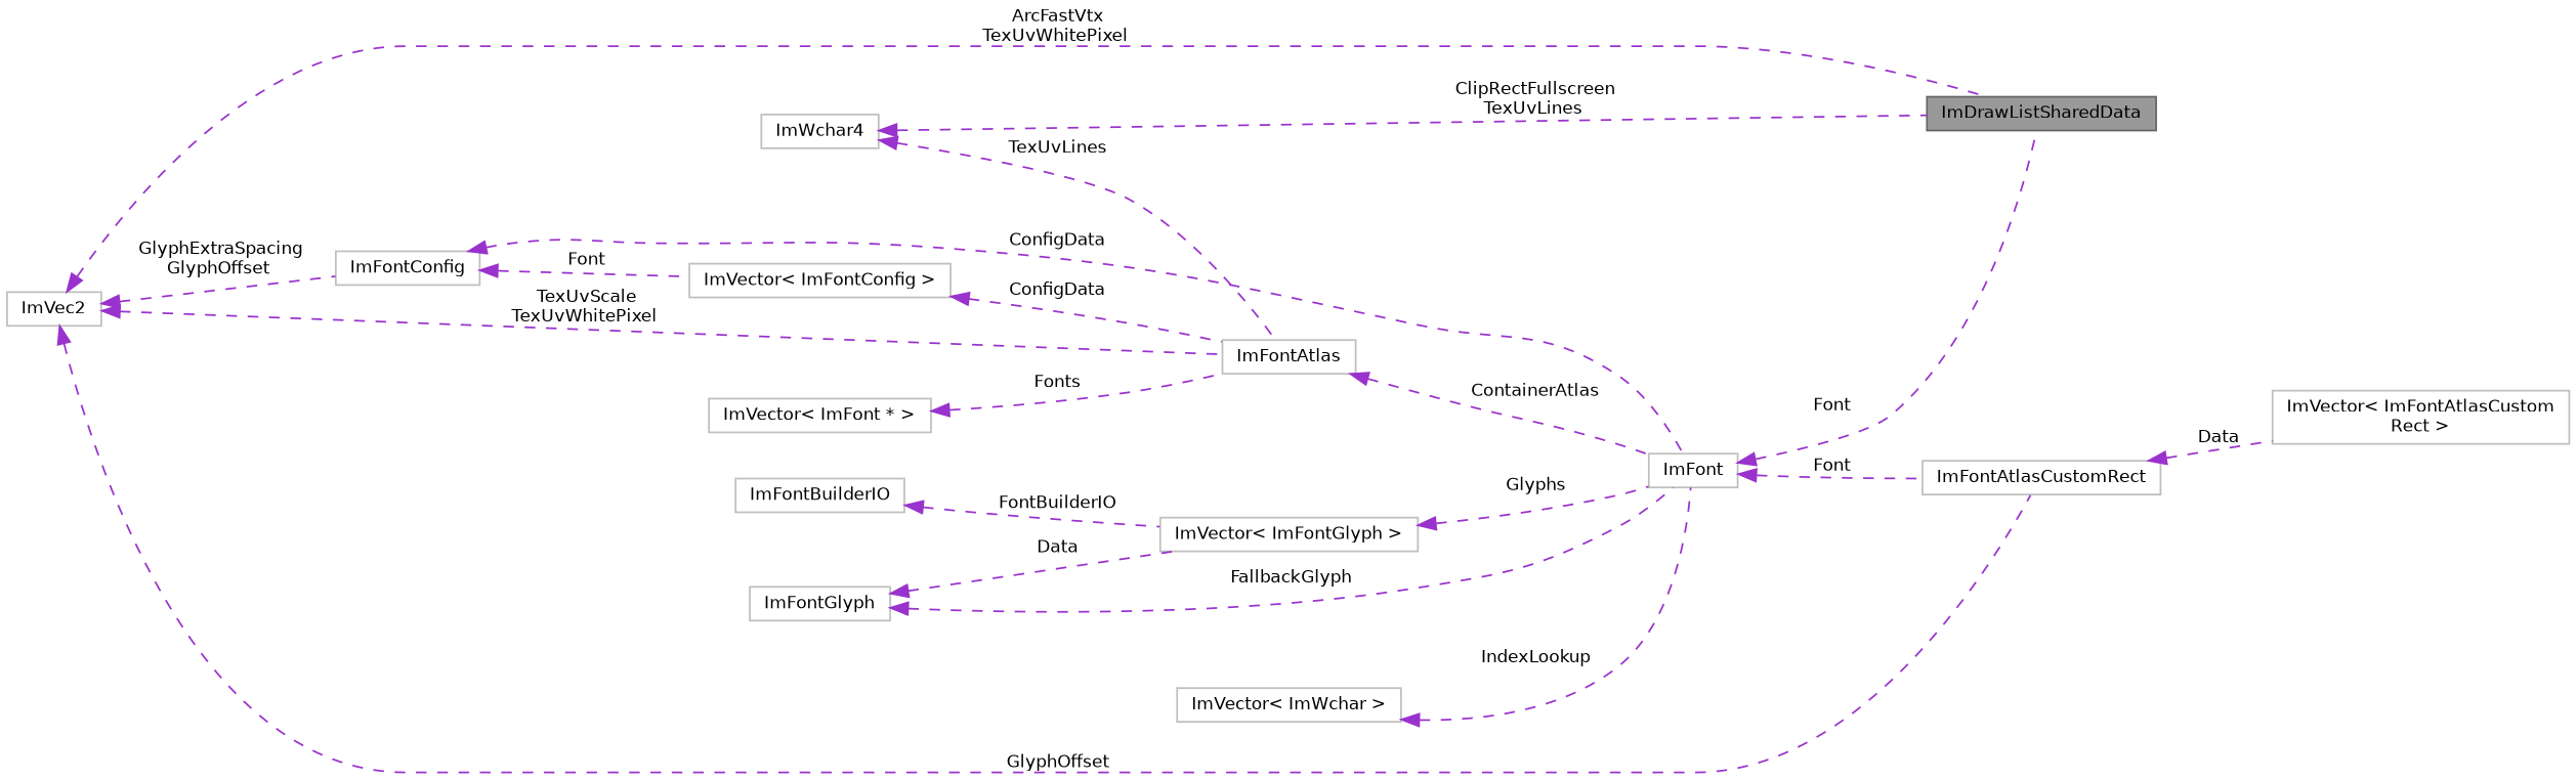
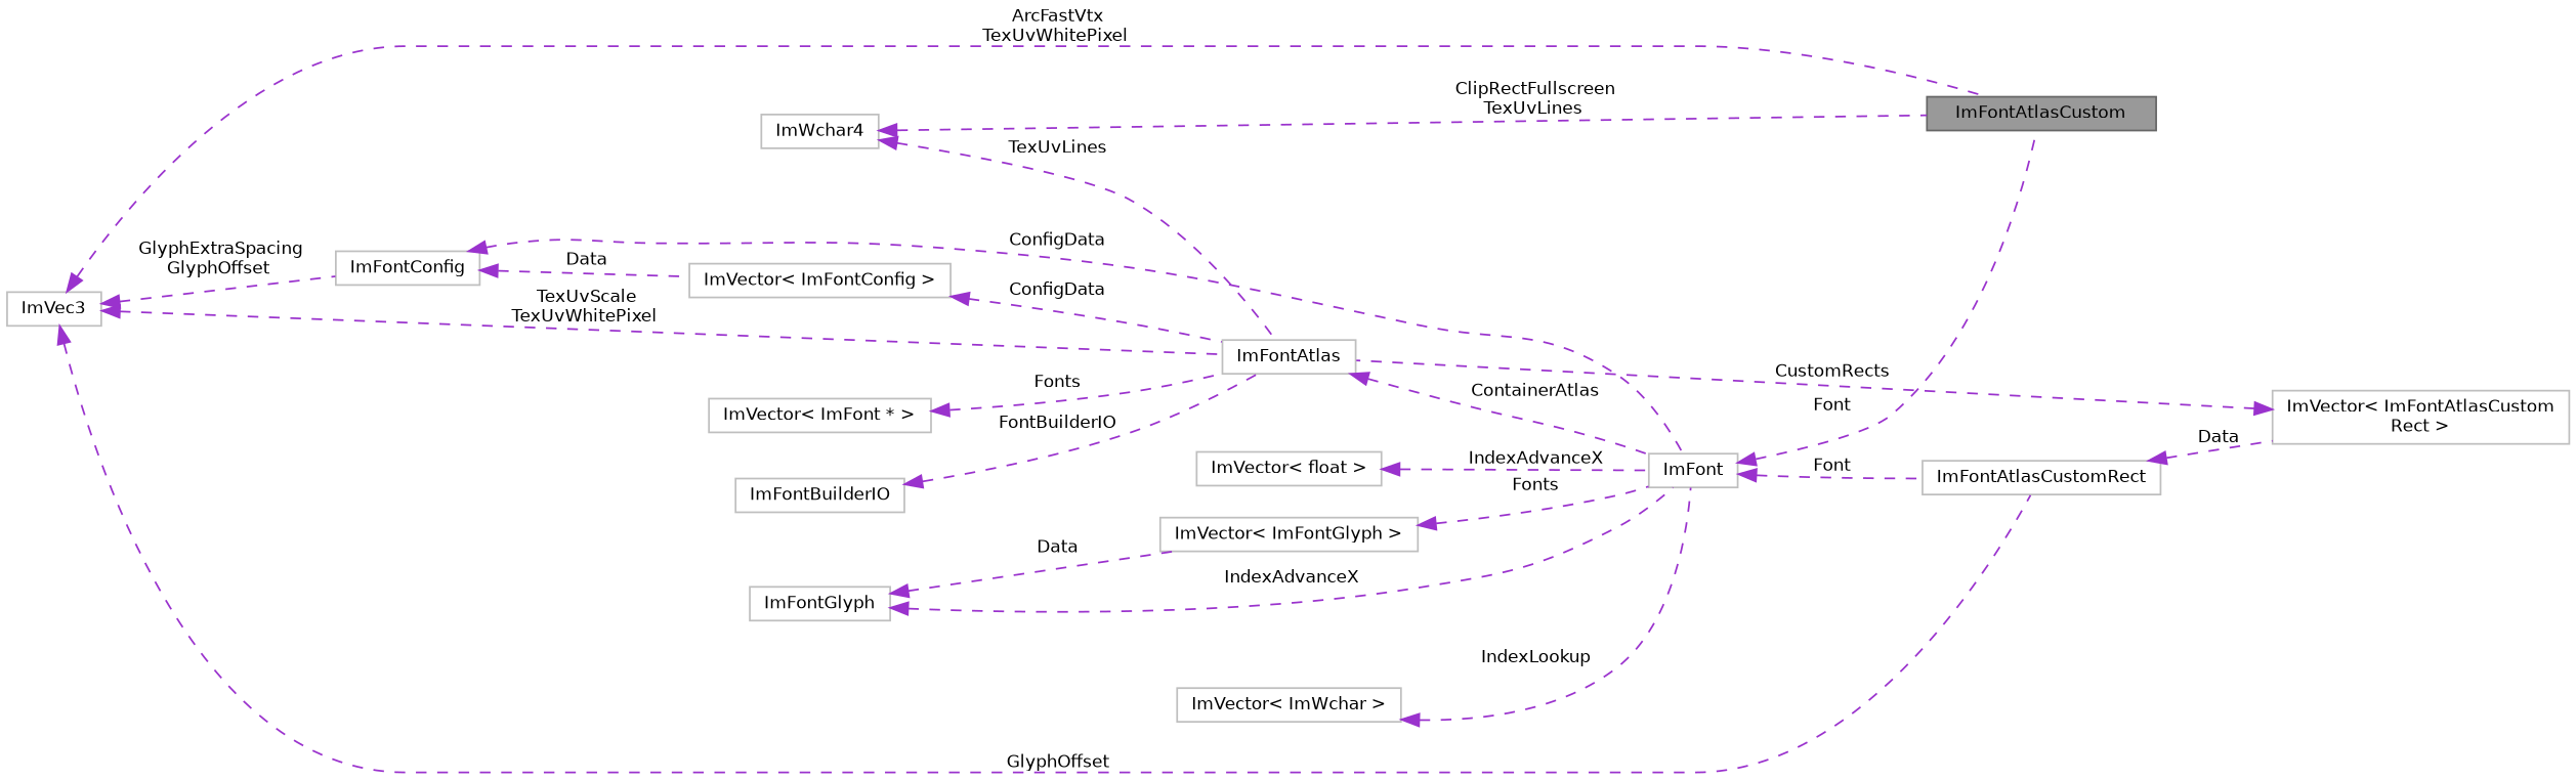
  digraph {
    rankdir=LR
    node [color=grey75 fillcolor=white fontname=Helvetica fontsize=10 shape=box style=filled]
    edge [color=darkorchid3 dir=back fontname=Helvetica fontsize=10 labelfontname=Helvetica labelfontsize=10 style=dashed]
-   n1 [color=gray40 fillcolor=grey60 fontcolor=black height=0.2 label=ImDrawListSharedData width=0.4]
-   n2 [height=0.2 label=ImVec2 width=0.4]
+   n1 [color=gray40 fillcolor=grey60 fontcolor=black height=0.2 label=ImFontAtlasCustom width=0.4]
+   n2 [height=0.2 label=ImVec3 width=0.4]
    n3 [height=0.2 label=ImFontAtlas width=0.4]
    n4 [height=0.2 label=ImFontAtlasCustomRect width=0.4]
    n5 [height=0.2 label=ImFontConfig width=0.4]
    n6 [height=0.2 label=ImFont width=0.4]
    n7 [height=0.2 label="ImVector\< ImFontAtlasCustom\lRect \>" width=0.4]
    n8 [height=0.2 label="ImVector\< ImFontConfig \>" width=0.4]
    n9 [height=0.2 label="ImVector\< ImFont * \>" width=0.4]
+   n10 [height=0.2 label="ImVector\< float \>" width=0.4]
    n11 [height=0.2 label="ImVector\< ImWchar \>" width=0.4]
    n12 [height=0.2 label="ImVector\< ImFontGlyph \>" width=0.4]
    n13 [height=0.2 label=ImFontGlyph width=0.4]
    n14 [height=0.2 label=ImWchar4 width=0.4]
    n15 [height=0.2 label=ImFontBuilderIO width=0.4]
    n2 -> n1 [label=" ArcFastVtx\nTexUvWhitePixel"]
    n2 -> n3 [label=" TexUvScale\nTexUvWhitePixel"]
    n2 -> n4 [label=" GlyphOffset"]
    n2 -> n5 [label=" GlyphExtraSpacing\nGlyphOffset"]
    n3 -> n6 [label=" ContainerAtlas"]
    n4 -> n7 [label=" Data"]
    n5 -> n6 [label=" ConfigData"]
-   n5 -> n8 [label=" Font"]
+   n5 -> n8 [label=" Data"]
    n6 -> n1 [label=" Font"]
    n6 -> n4 [label=" Font"]
+   n7 -> n3 [label=" CustomRects"]
    n8 -> n3 [label=" ConfigData"]
    n9 -> n3 [label=" Fonts"]
+   n10 -> n6 [label=" IndexAdvanceX"]
    n11 -> n6 [label=" IndexLookup"]
-   n12 -> n6 [label=" Glyphs"]
-   n13 -> n6 [label=" FallbackGlyph"]
+   n12 -> n6 [label=" Fonts"]
+   n13 -> n6 [label=" IndexAdvanceX"]
    n13 -> n12 [label=" Data"]
    n14 -> n1 [label=" ClipRectFullscreen\nTexUvLines"]
    n14 -> n3 [label=" TexUvLines"]
-   n15 -> n12 [label=" FontBuilderIO"]
+   n15 -> n3 [label=" FontBuilderIO"]
  }
